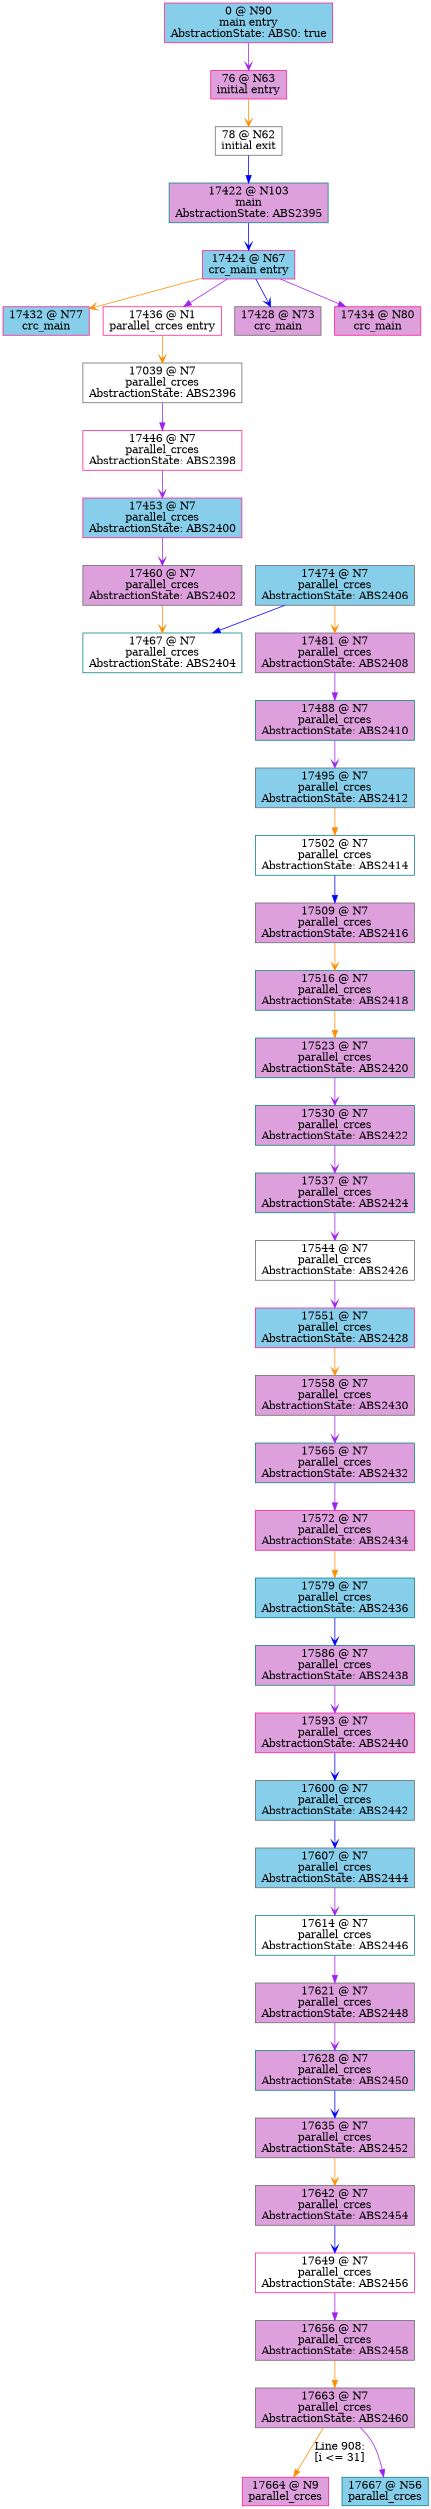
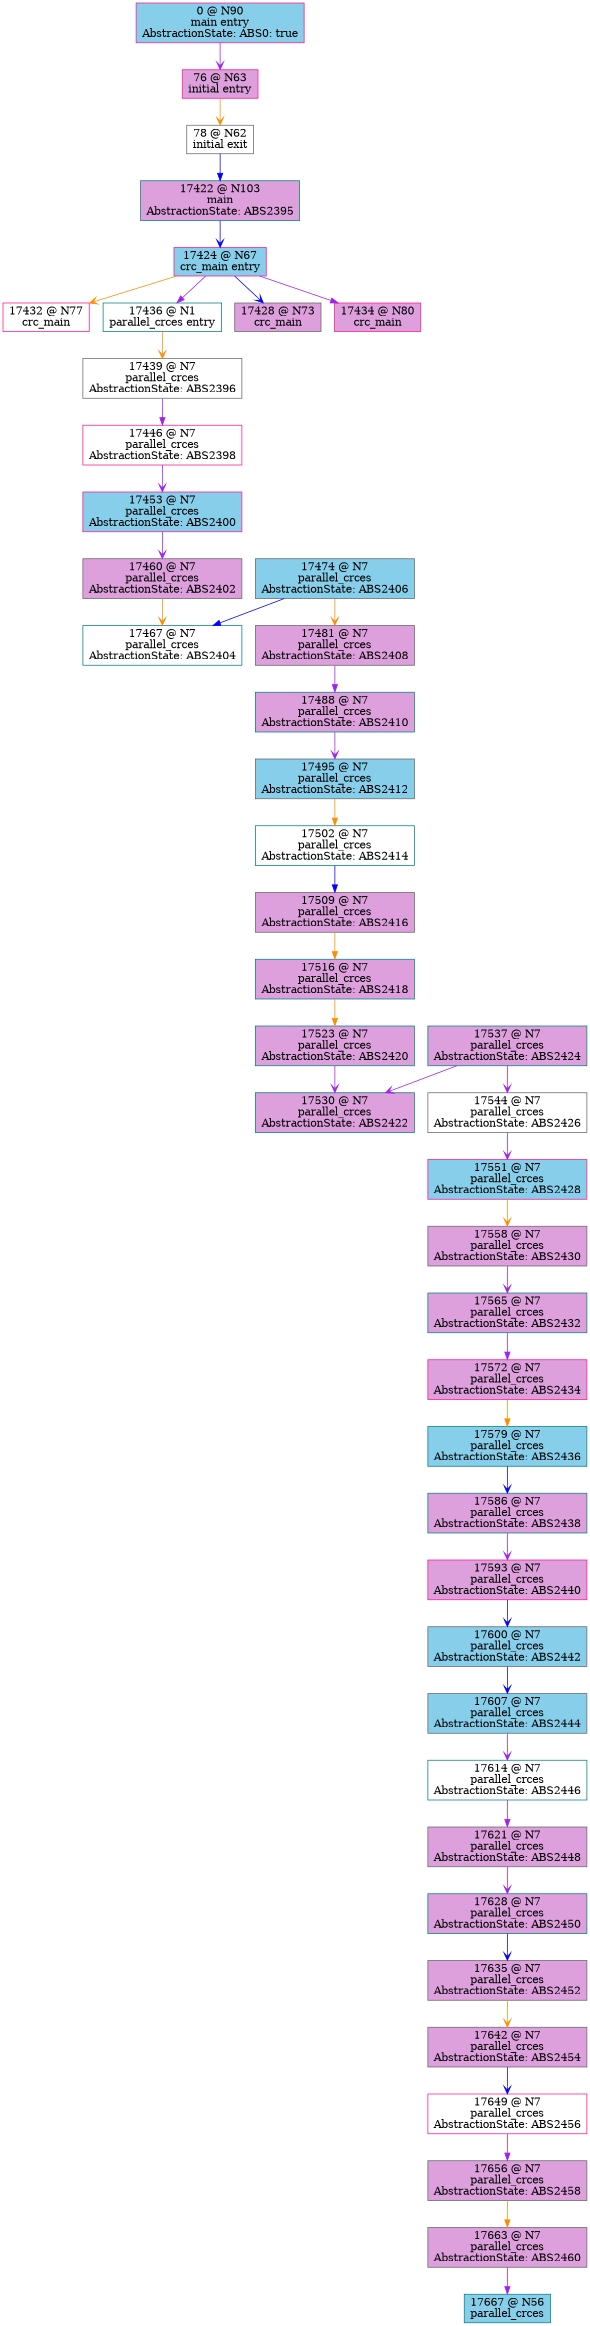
  digraph {
    node [color=gray40 fillcolor=plum shape=box style=filled]
    edge [arrowhead=vee color=purple]
    n1 [color=deeppink fillcolor=skyblue label="0 @ N90\nmain entry\nAbstractionState: ABS0: true\n"]
    n2 [color=deeppink label="76 @ N63\ninitial entry\n"]
    n3 [fillcolor=white label="78 @ N62\ninitial exit\n"]
    n4 [color=teal label="17422 @ N103\nmain\nAbstractionState: ABS2395\n"]
    n5 [color=deeppink fillcolor=skyblue label="17424 @ N67\ncrc_main entry\n"]
-   n6 [color=deeppink fillcolor=skyblue label="17432 @ N77\ncrc_main\n"]
-   n7 [color=deeppink fillcolor=white label="17436 @ N1\nparallel_crces entry\n"]
+   n6 [color=deeppink fillcolor=white label="17432 @ N77\ncrc_main\n"]
+   n7 [color=teal fillcolor=white label="17436 @ N1\nparallel_crces entry\n"]
    n8 [label="17428 @ N73\ncrc_main\n"]
    n9 [color=deeppink label="17434 @ N80\ncrc_main\n"]
-   n10 [fillcolor=white label="17039 @ N7\nparallel_crces\nAbstractionState: ABS2396\n"]
+   n10 [fillcolor=white label="17439 @ N7\nparallel_crces\nAbstractionState: ABS2396\n"]
    n11 [color=deeppink fillcolor=white label="17446 @ N7\nparallel_crces\nAbstractionState: ABS2398\n"]
    n12 [color=deeppink fillcolor=skyblue label="17453 @ N7\nparallel_crces\nAbstractionState: ABS2400\n"]
    n13 [label="17460 @ N7\nparallel_crces\nAbstractionState: ABS2402\n"]
    n14 [color=teal fillcolor=white label="17467 @ N7\nparallel_crces\nAbstractionState: ABS2404\n"]
    n15 [fillcolor=skyblue label="17474 @ N7\nparallel_crces\nAbstractionState: ABS2406\n"]
    n16 [label="17481 @ N7\nparallel_crces\nAbstractionState: ABS2408\n"]
    n17 [color=teal label="17488 @ N7\nparallel_crces\nAbstractionState: ABS2410\n"]
    n18 [fillcolor=skyblue label="17495 @ N7\nparallel_crces\nAbstractionState: ABS2412\n"]
    n19 [color=teal fillcolor=white label="17502 @ N7\nparallel_crces\nAbstractionState: ABS2414\n"]
    n20 [label="17509 @ N7\nparallel_crces\nAbstractionState: ABS2416\n"]
    n21 [color=teal label="17516 @ N7\nparallel_crces\nAbstractionState: ABS2418\n"]
    n22 [color=teal label="17523 @ N7\nparallel_crces\nAbstractionState: ABS2420\n"]
    n23 [color=teal label="17530 @ N7\nparallel_crces\nAbstractionState: ABS2422\n"]
    n24 [color=teal label="17537 @ N7\nparallel_crces\nAbstractionState: ABS2424\n"]
    n25 [fillcolor=white label="17544 @ N7\nparallel_crces\nAbstractionState: ABS2426\n"]
    n26 [color=deeppink fillcolor=skyblue label="17551 @ N7\nparallel_crces\nAbstractionState: ABS2428\n"]
    n27 [label="17558 @ N7\nparallel_crces\nAbstractionState: ABS2430\n"]
    n28 [color=teal label="17565 @ N7\nparallel_crces\nAbstractionState: ABS2432\n"]
    n29 [color=deeppink label="17572 @ N7\nparallel_crces\nAbstractionState: ABS2434\n"]
    n30 [color=teal fillcolor=skyblue label="17579 @ N7\nparallel_crces\nAbstractionState: ABS2436\n"]
    n31 [color=teal label="17586 @ N7\nparallel_crces\nAbstractionState: ABS2438\n"]
    n32 [color=deeppink label="17593 @ N7\nparallel_crces\nAbstractionState: ABS2440\n"]
    n33 [fillcolor=skyblue label="17600 @ N7\nparallel_crces\nAbstractionState: ABS2442\n"]
    n34 [fillcolor=skyblue label="17607 @ N7\nparallel_crces\nAbstractionState: ABS2444\n"]
    n35 [color=teal fillcolor=white label="17614 @ N7\nparallel_crces\nAbstractionState: ABS2446\n"]
    n36 [label="17621 @ N7\nparallel_crces\nAbstractionState: ABS2448\n"]
    n37 [color=teal label="17628 @ N7\nparallel_crces\nAbstractionState: ABS2450\n"]
    n38 [label="17635 @ N7\nparallel_crces\nAbstractionState: ABS2452\n"]
    n39 [label="17642 @ N7\nparallel_crces\nAbstractionState: ABS2454\n"]
    n40 [color=deeppink fillcolor=white label="17649 @ N7\nparallel_crces\nAbstractionState: ABS2456\n"]
    n41 [label="17656 @ N7\nparallel_crces\nAbstractionState: ABS2458\n"]
    n42 [label="17663 @ N7\nparallel_crces\nAbstractionState: ABS2460\n"]
-   n43 [color=deeppink label="17664 @ N9\nparallel_crces\n"]
    n44 [color=teal fillcolor=skyblue label="17667 @ N56\nparallel_crces\n"]
    n1 -> n2
    n2 -> n3 [color=darkorange]
    n3 -> n4 [arrowhead=normal color=blue]
    n4 -> n5 [color=blue]
    n5 -> n6 [color=darkorange]
    n5 -> n7 [arrowhead=normal]
    n5 -> n8 [color=blue]
    n5 -> n9 [arrowhead=normal]
    n7 -> n10 [color=darkorange]
    n10 -> n11 [arrowhead=normal]
    n11 -> n12
    n12 -> n13
    n13 -> n14 [color=darkorange]
    n15 -> n14 [arrowhead=normal color=blue]
    n15 -> n16 [color=darkorange]
    n16 -> n17 [arrowhead=normal]
    n17 -> n18
    n18 -> n19 [arrowhead=normal color=darkorange]
    n19 -> n20 [arrowhead=normal color=blue]
-   n20 -> n21 [color=darkorange]
+   n20 -> n21 [arrowhead=normal color=darkorange]
    n21 -> n22 [arrowhead=normal color=darkorange]
    n22 -> n23
-   n23 -> n24
+   n24 -> n23
    n24 -> n25
    n25 -> n26
    n26 -> n27 [color=darkorange]
    n27 -> n28
    n28 -> n29 [arrowhead=normal]
    n29 -> n30 [arrowhead=normal color=darkorange]
    n30 -> n31 [color=blue]
    n31 -> n32
    n32 -> n33 [color=blue]
    n33 -> n34 [color=blue]
    n34 -> n35
    n35 -> n36 [arrowhead=normal]
    n36 -> n37
    n37 -> n38 [color=blue]
    n38 -> n39 [color=darkorange]
    n39 -> n40 [color=blue]
    n40 -> n41 [arrowhead=normal]
    n41 -> n42 [arrowhead=normal color=darkorange]
-   n42 -> n43 [arrowhead=normal color=darkorange label="Line 908: \l[i <= 31]\l"]
    n42 -> n44 [arrowhead=normal]
  }
